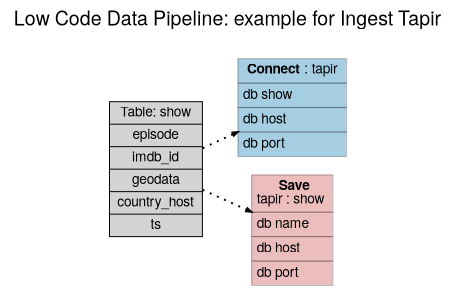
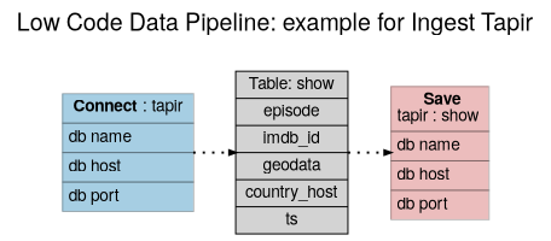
  strict digraph {
    fontname="Helvetica,Arial,sans-serif"
    fontsize=20
    label="Low Code Data Pipeline: example for Ingest Tapir\n\n"
    labelloc=t
    newrank=true
    rankdir=LR
    node [fontname="Helvetica,Arial,sans-serif" pencolor="#00000044" shape=plain style=filled]
    edge [arrowsize=0.5 fontname="Helvetica,Arial,sans-serif" labeldistance=3 labelfontcolor="#00000080" penwidth=2 style=dotted]
-   n1 [color="#1f78b4" fillcolor="#a6cee3" label=<<table border="0" cellborder="1" cellspacing="0" cellpadding="4"> 			<tr> <td> <b>Connect</b> : tapir </td> </tr> 			<tr> <td align="left">db show</td> </tr> 			<tr> <td align="left">db host</td> </tr> 			<tr> <td align="left">db port</td> </tr> 		    </table>             >]
+   n1 [color="#1f78b4" fillcolor="#a6cee3" label=<<table border="0" cellborder="1" cellspacing="0" cellpadding="4"> 			<tr> <td> <b>Connect</b> : tapir </td> </tr> 			<tr> <td align="left">db name</td> </tr> 			<tr> <td align="left">db host</td> </tr> 			<tr> <td align="left">db port</td> </tr> 		    </table>             >]
    n2 [label="<c1>Table: show|<c2>episode|<c3>imdb_id|<c4>geodata|<c5>country_host|<c6>ts" shape=record]
    n3 [color="#b8030042" label=<<table border="0" cellborder="1" cellspacing="0" cellpadding="4"> 			<tr> <td> <b>Save</b><br/>tapir : show </td> </tr> 			<tr> <td align="left">db name</td></tr> 			<tr> <td align="left">db host</td></tr> 			<tr> <td align="left">db port</td></tr> 		    </table>             >]
-   n2 -> n1
+   n1 -> n2
    n2 -> n3
  }
